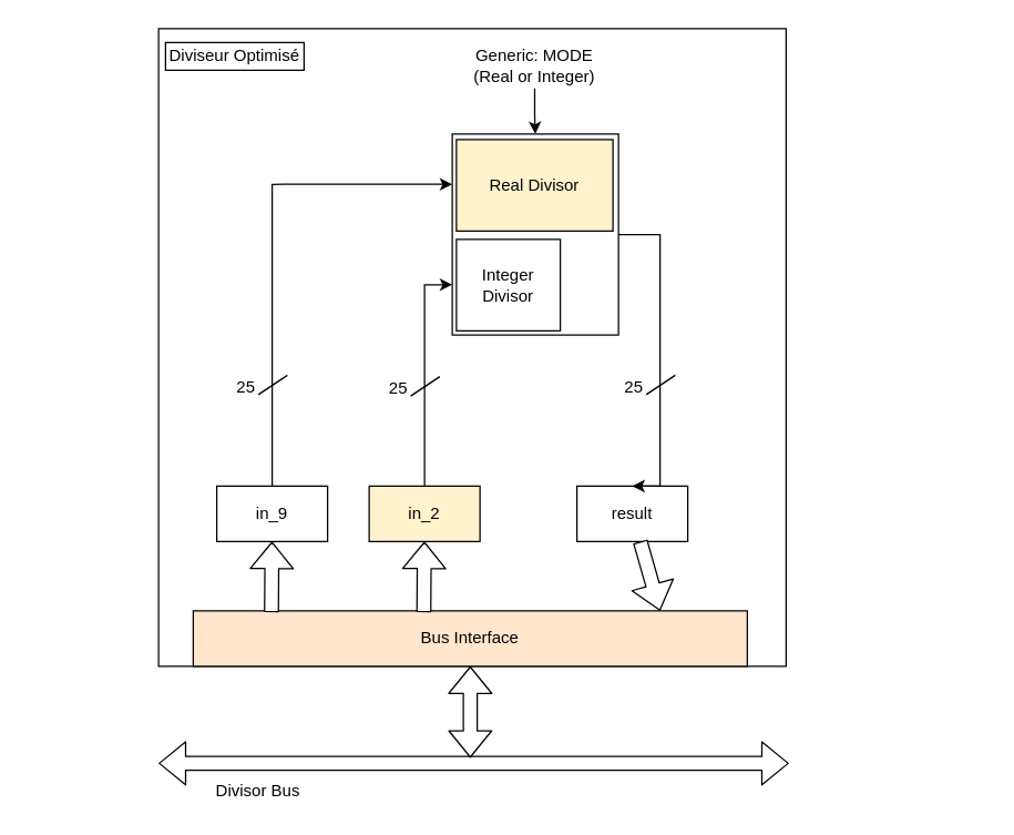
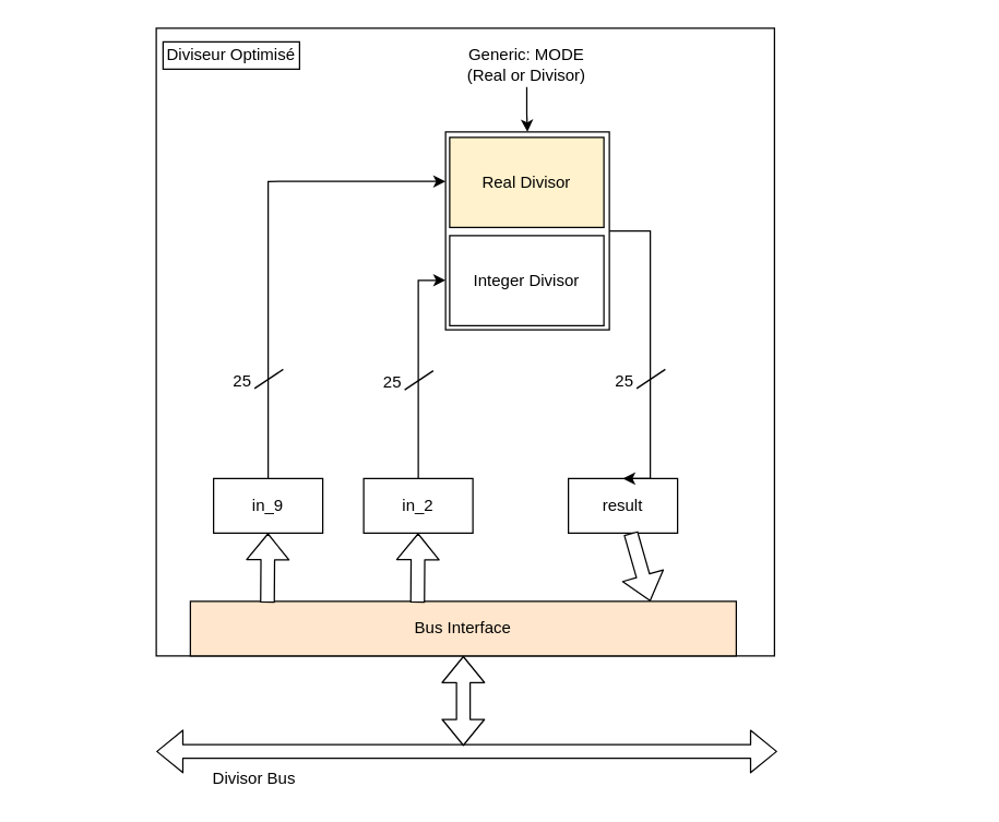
  <mxCell id="0" />
  <mxCell id="1" parent="0" />
  <mxCell id="2" value="" style="rounded=0;whiteSpace=wrap;html=1;fillColor=none;" parent="1" vertex="1"><mxGeometry x="114" y="20" width="453" height="460" as="geometry" /></mxCell>
  <mxCell id="3" value="Diviseur Optimisé" style="text;html=1;strokeColor=#000000;fillColor=none;align=center;verticalAlign=middle;whiteSpace=wrap;rounded=0;" parent="1" vertex="1"><mxGeometry x="119" y="30" width="100" height="20" as="geometry" /></mxCell>
  <mxCell id="4" value="" style="edgeStyle=orthogonalEdgeStyle;rounded=0;orthogonalLoop=1;jettySize=auto;html=1;fillColor=#ffffff;entryX=0;entryY=0.25;entryDx=0;entryDy=0;" parent="1" source="5" target="18" edge="1"><mxGeometry relative="1" as="geometry"><mxPoint x="220" y="270" as="targetPoint" /><Array as="points"><mxPoint x="196" y="132" /></Array></mxGeometry></mxCell>
  <mxCell id="5" value="in_9" style="rounded=0;whiteSpace=wrap;html=1;strokeColor=#000000;" parent="1" vertex="1"><mxGeometry x="156" y="350" width="80" height="40" as="geometry" /></mxCell>
  <mxCell id="6" value="" style="edgeStyle=orthogonalEdgeStyle;rounded=0;orthogonalLoop=1;jettySize=auto;html=1;fillColor=#ffffff;entryX=0;entryY=0.75;entryDx=0;entryDy=0;" parent="1" source="7" target="18" edge="1"><mxGeometry relative="1" as="geometry"><mxPoint x="330" y="270" as="targetPoint" /></mxGeometry></mxCell>
- <mxCell id="7" value="in_2&lt;br&gt;" style="rounded=0;whiteSpace=wrap;html=1;strokeColor=#000000;fillColor=#fff2cc;" parent="1" vertex="1"><mxGeometry x="266" y="350" width="80" height="40" as="geometry" /></mxCell>
+ <mxCell id="7" value="in_2&lt;br&gt;" style="rounded=0;whiteSpace=wrap;html=1;strokeColor=#000000;" parent="1" vertex="1"><mxGeometry x="266" y="350" width="80" height="40" as="geometry" /></mxCell>
  <mxCell id="8" value="result" style="rounded=0;whiteSpace=wrap;html=1;strokeColor=#000000;" parent="1" vertex="1"><mxGeometry x="416" y="350" width="80" height="40" as="geometry" /></mxCell>
  <mxCell id="9" value="Bus Interface" style="rounded=0;whiteSpace=wrap;html=1;strokeColor=#000000;fillColor=#ffe6cc;" parent="1" vertex="1"><mxGeometry x="139" y="440" width="400" height="40" as="geometry" /></mxCell>
  <mxCell id="10" value="" style="group;container=1;" parent="1" vertex="1" connectable="0"><mxGeometry x="20" y="550" width="690" height="30" as="geometry" /></mxCell>
  <mxCell id="11" value="" style="shape=flexArrow;endArrow=classic;startArrow=classic;html=1;fillColor=#ffffff;" parent="10" edge="1"><mxGeometry width="50" height="50" relative="1" as="geometry"><mxPoint x="94" as="sourcePoint" /><mxPoint x="549" as="targetPoint" /></mxGeometry></mxCell>
  <mxCell id="12" value="Divisor Bus" style="text;html=1;strokeColor=none;fillColor=none;align=center;verticalAlign=middle;whiteSpace=wrap;rounded=0;" parent="10" vertex="1"><mxGeometry x="121" y="10" width="90" height="20" as="geometry" /></mxCell>
  <mxCell id="13" value="" style="shape=flexArrow;endArrow=classic;startArrow=classic;html=1;fillColor=#ffffff;entryX=0.5;entryY=1;entryDx=0;entryDy=0;" parent="10" target="9" edge="1"><mxGeometry width="50" height="50" relative="1" as="geometry"><mxPoint x="319" y="-4" as="sourcePoint" /><mxPoint x="362.93" y="-70" as="targetPoint" /></mxGeometry></mxCell>
  <mxCell id="14" value="" style="shape=flexArrow;endArrow=classic;html=1;fillColor=#ffffff;" parent="1" target="5" edge="1"><mxGeometry width="50" height="50" relative="1" as="geometry"><mxPoint x="195.5" y="441" as="sourcePoint" /><mxPoint x="195.5" y="396" as="targetPoint" /></mxGeometry></mxCell>
  <mxCell id="15" value="" style="shape=flexArrow;endArrow=classic;html=1;fillColor=#ffffff;" parent="1" edge="1"><mxGeometry width="50" height="50" relative="1" as="geometry"><mxPoint x="305.5" y="441" as="sourcePoint" /><mxPoint x="305.859" y="390" as="targetPoint" /></mxGeometry></mxCell>
  <mxCell id="16" value="" style="shape=flexArrow;endArrow=classic;html=1;fillColor=#ffffff;entryX=0.631;entryY=-0.05;entryDx=0;entryDy=0;entryPerimeter=0;" parent="1" source="8" edge="1"><mxGeometry width="50" height="50" relative="1" as="geometry"><mxPoint x="476" y="392" as="sourcePoint" /><mxPoint x="476" y="440" as="targetPoint" /></mxGeometry></mxCell>
  <mxCell id="17" value="" style="edgeStyle=orthogonalEdgeStyle;rounded=0;orthogonalLoop=1;jettySize=auto;html=1;fillColor=#ffffff;entryX=0.5;entryY=0;entryDx=0;entryDy=0;" parent="1" source="18" target="8" edge="1"><mxGeometry relative="1" as="geometry"><mxPoint x="526" y="168.5" as="targetPoint" /><Array as="points"><mxPoint x="476" y="169" /><mxPoint x="476" y="350" /></Array></mxGeometry></mxCell>
  <mxCell id="18" value="" style="rounded=0;whiteSpace=wrap;html=1;strokeColor=#000000;" parent="1" vertex="1"><mxGeometry x="326" y="96" width="120" height="145" as="geometry" /></mxCell>
  <mxCell id="19" value="Real Divisor" style="rounded=0;whiteSpace=wrap;html=1;strokeColor=#000000;fillColor=#fff2cc;" parent="1" vertex="1"><mxGeometry x="329" y="100" width="113" height="66" as="geometry" /></mxCell>
- <mxCell id="20" value="Integer Divisor" style="rounded=0;whiteSpace=wrap;html=1;strokeColor=#000000;" parent="1" vertex="1"><mxGeometry x="329" y="172" width="75" height="66" as="geometry" /></mxCell>
+ <mxCell id="20" value="Integer Divisor" style="rounded=0;whiteSpace=wrap;html=1;strokeColor=#000000;" parent="1" vertex="1"><mxGeometry x="329" y="172" width="113" height="66" as="geometry" /></mxCell>
  <mxCell id="21" value="" style="edgeStyle=orthogonalEdgeStyle;rounded=0;orthogonalLoop=1;jettySize=auto;html=1;fillColor=#ffffff;entryX=0.5;entryY=0;entryDx=0;entryDy=0;" parent="1" source="22" target="18" edge="1"><mxGeometry relative="1" as="geometry"><mxPoint x="386" y="82" as="targetPoint" /></mxGeometry></mxCell>
- <mxCell id="22" value="Generic: MODE (Real or Integer)" style="text;html=1;strokeColor=none;fillColor=none;align=center;verticalAlign=middle;whiteSpace=wrap;rounded=0;" parent="1" vertex="1"><mxGeometry x="336" y="31" width="99" height="32" as="geometry" /></mxCell>
+ <mxCell id="22" value="Generic: MODE (Real or Divisor)" style="text;html=1;strokeColor=none;fillColor=none;align=center;verticalAlign=middle;whiteSpace=wrap;rounded=0;" parent="1" vertex="1"><mxGeometry x="336" y="31" width="99" height="32" as="geometry" /></mxCell>
  <mxCell id="23" value="" style="group" parent="1" vertex="1" connectable="0"><mxGeometry x="146" y="269" width="61" height="20" as="geometry" /></mxCell>
  <mxCell id="24" value="" style="endArrow=none;html=1;fillColor=#ffffff;exitX=1;exitY=0.75;exitDx=0;exitDy=0;" parent="23" source="25" edge="1"><mxGeometry width="50" height="50" relative="1" as="geometry"><mxPoint x="40" y="20" as="sourcePoint" /><mxPoint x="61" y="1" as="targetPoint" /></mxGeometry></mxCell>
  <mxCell id="25" value="&lt;div style=&quot;text-align: right&quot;&gt;&lt;span&gt;25&lt;/span&gt;&lt;/div&gt;" style="text;html=1;strokeColor=none;fillColor=none;align=right;verticalAlign=middle;whiteSpace=wrap;rounded=0;" parent="23" vertex="1"><mxGeometry width="40" height="20" as="geometry" /></mxCell>
  <mxCell id="26" value="" style="group" parent="1" vertex="1" connectable="0"><mxGeometry x="256" y="270" width="61" height="20" as="geometry" /></mxCell>
  <mxCell id="27" value="" style="endArrow=none;html=1;fillColor=#ffffff;exitX=1;exitY=0.75;exitDx=0;exitDy=0;" parent="26" source="28" edge="1"><mxGeometry width="50" height="50" relative="1" as="geometry"><mxPoint x="40" y="20" as="sourcePoint" /><mxPoint x="61" y="1" as="targetPoint" /></mxGeometry></mxCell>
  <mxCell id="28" value="&lt;div style=&quot;text-align: right&quot;&gt;&lt;span&gt;25&lt;/span&gt;&lt;/div&gt;" style="text;html=1;strokeColor=none;fillColor=none;align=right;verticalAlign=middle;whiteSpace=wrap;rounded=0;" parent="26" vertex="1"><mxGeometry width="40" height="20" as="geometry" /></mxCell>
  <mxCell id="29" value="" style="group" parent="1" vertex="1" connectable="0"><mxGeometry x="426" y="269" width="61" height="20" as="geometry" /></mxCell>
  <mxCell id="30" value="" style="endArrow=none;html=1;fillColor=#ffffff;exitX=1;exitY=0.75;exitDx=0;exitDy=0;" parent="29" source="31" edge="1"><mxGeometry width="50" height="50" relative="1" as="geometry"><mxPoint x="40" y="20" as="sourcePoint" /><mxPoint x="61" y="1" as="targetPoint" /></mxGeometry></mxCell>
  <mxCell id="31" value="&lt;div style=&quot;text-align: right&quot;&gt;&lt;span&gt;25&lt;/span&gt;&lt;/div&gt;" style="text;html=1;strokeColor=none;fillColor=none;align=right;verticalAlign=middle;whiteSpace=wrap;rounded=0;" parent="29" vertex="1"><mxGeometry width="40" height="20" as="geometry" /></mxCell>
